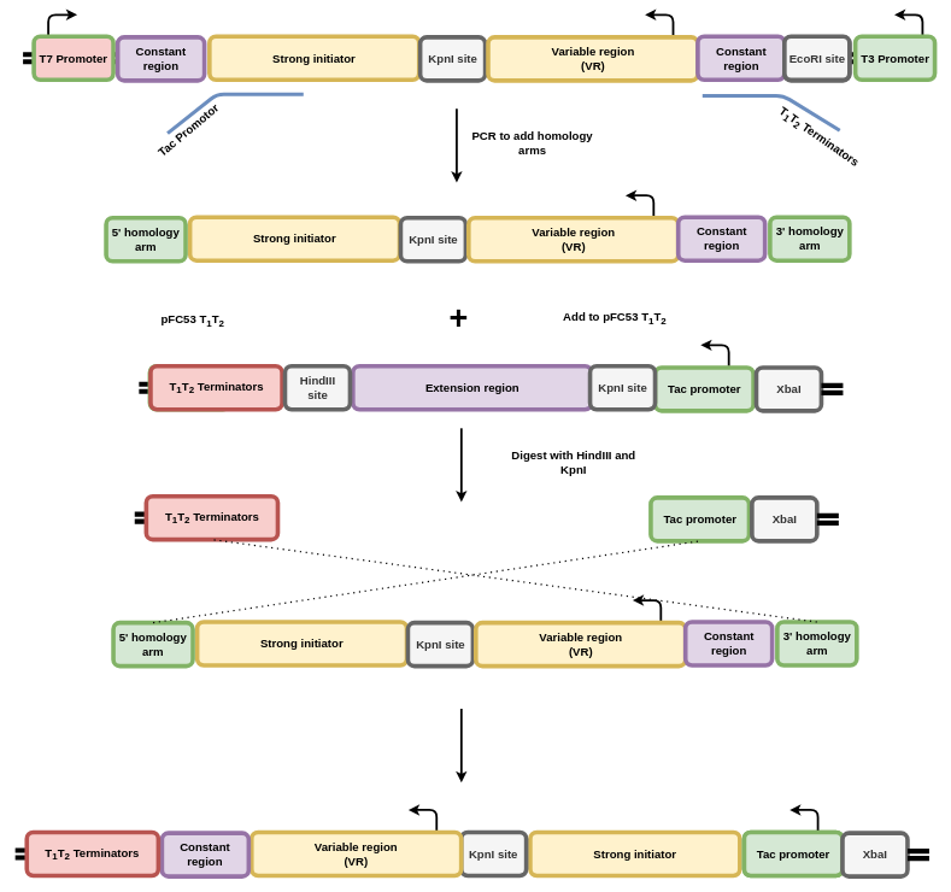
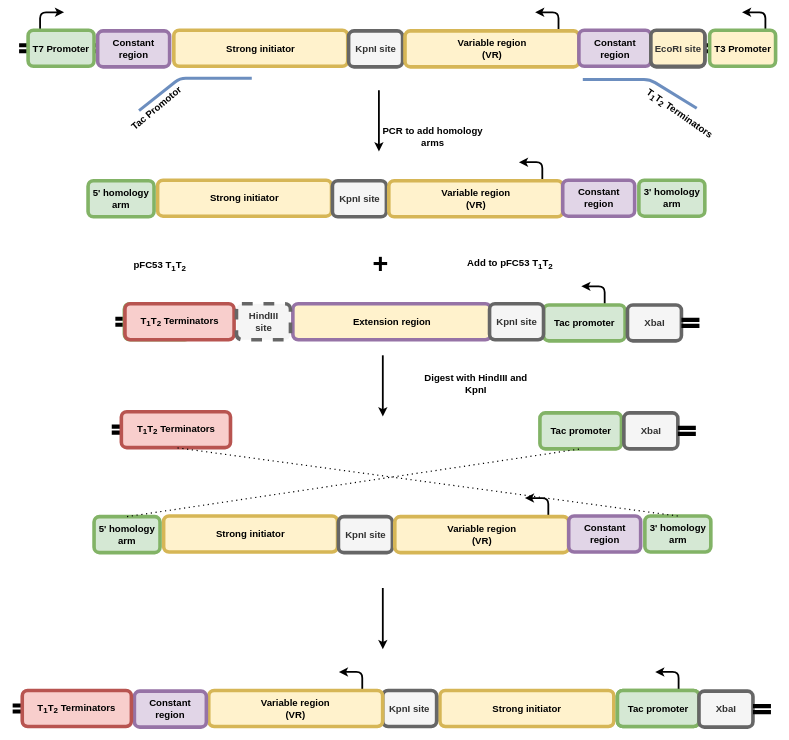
  <mxCell id="0" />
  <mxCell id="1" parent="0" />
  <mxCell id="2" value="" style="endArrow=classic;html=1;strokeWidth=3;fontSize=16;exitX=0.9;exitY=-0.017;exitDx=0;exitDy=0;exitPerimeter=0;fontStyle=1" parent="1" edge="1"><mxGeometry width="50" height="50" relative="1" as="geometry"><mxPoint x="1007.5" y="505.98" as="sourcePoint" /><mxPoint x="968.5" y="477" as="targetPoint" /><Array as="points"><mxPoint x="1007.5" y="477" /></Array></mxGeometry></mxCell>
  <mxCell id="3" value="" style="endArrow=classic;html=1;strokeWidth=3;fontSize=16;exitX=0.9;exitY=-0.017;exitDx=0;exitDy=0;exitPerimeter=0;fontStyle=1" parent="1" edge="1"><mxGeometry width="50" height="50" relative="1" as="geometry"><mxPoint x="930.5" y="48.98" as="sourcePoint" /><mxPoint x="891.5" y="20" as="targetPoint" /><Array as="points"><mxPoint x="930.5" y="20" /></Array></mxGeometry></mxCell>
  <mxCell id="4" value="" style="endArrow=classic;html=1;strokeWidth=3;fontSize=16;fontStyle=1" parent="1" edge="1"><mxGeometry width="50" height="50" relative="1" as="geometry"><mxPoint x="66" y="50" as="sourcePoint" /><mxPoint x="106" y="20" as="targetPoint" /><Array as="points"><mxPoint x="66" y="20" /></Array></mxGeometry></mxCell>
  <mxCell id="5" value="" style="shape=link;html=1;fontSize=16;strokeWidth=7;endArrow=none;fontStyle=1" parent="1" edge="1"><mxGeometry width="100" relative="1" as="geometry"><mxPoint x="31" y="80" as="sourcePoint" /><mxPoint x="171" y="80" as="targetPoint" /></mxGeometry></mxCell>
- <mxCell id="6" value="T7 Promoter" style="rounded=1;whiteSpace=wrap;html=1;strokeWidth=6;rotation=0;fillColor=#f8cecc;strokeColor=#82b366;fontStyle=1;fontSize=16;" parent="1" vertex="1"><mxGeometry x="46" y="50" width="110" height="60" as="geometry" /></mxCell>
+ <mxCell id="6" value="T7 Promoter" style="rounded=1;whiteSpace=wrap;html=1;strokeWidth=6;rotation=0;fillColor=#d5e8d4;strokeColor=#82b366;fontStyle=1;fontSize=16;" parent="1" vertex="1"><mxGeometry x="46" y="50" width="110" height="60" as="geometry" /></mxCell>
  <mxCell id="7" value="&lt;div style=&quot;font-size: 16px&quot;&gt;Strong initiator&lt;/div&gt;" style="rounded=1;whiteSpace=wrap;html=1;fillColor=#fff2cc;strokeColor=#d6b656;fontStyle=1;fontSize=16;strokeWidth=6;" parent="1" vertex="1"><mxGeometry x="289" y="50" width="290" height="60" as="geometry" /></mxCell>
  <mxCell id="8" value="Constant region" style="rounded=1;whiteSpace=wrap;html=1;fillColor=#e1d5e7;strokeColor=#9673a6;fontStyle=1;fontSize=16;strokeWidth=6;" parent="1" vertex="1"><mxGeometry x="162" y="51" width="120" height="60" as="geometry" /></mxCell>
  <mxCell id="9" value="" style="shape=link;html=1;fontSize=16;strokeWidth=7;startArrow=none;fontStyle=1" parent="1" edge="1"><mxGeometry width="100" relative="1" as="geometry"><mxPoint x="1160.5" y="80" as="sourcePoint" /><mxPoint x="1190.5" y="80" as="targetPoint" /></mxGeometry></mxCell>
  <mxCell id="10" value="" style="endArrow=classic;html=1;strokeWidth=3;fontSize=16;exitX=0.9;exitY=-0.017;exitDx=0;exitDy=0;exitPerimeter=0;fontStyle=1" parent="1" edge="1"><mxGeometry width="50" height="50" relative="1" as="geometry"><mxPoint x="1275.5" y="48.98" as="sourcePoint" /><mxPoint x="1236.5" y="20" as="targetPoint" /><Array as="points"><mxPoint x="1275.5" y="20" /></Array></mxGeometry></mxCell>
- <mxCell id="11" value="T3 Promoter" style="rounded=1;whiteSpace=wrap;html=1;strokeWidth=6;rotation=0;fillColor=#d5e8d4;strokeColor=#82b366;fontStyle=1;fontSize=16;" parent="1" vertex="1"><mxGeometry x="1182.5" y="50" width="110" height="60" as="geometry" /></mxCell>
+ <mxCell id="11" value="T3 Promoter" style="rounded=1;whiteSpace=wrap;html=1;strokeWidth=6;rotation=0;fillColor=#fff2cc;strokeColor=#82b366;fontStyle=1;fontSize=16;" parent="1" vertex="1"><mxGeometry x="1182.5" y="50" width="110" height="60" as="geometry" /></mxCell>
  <mxCell id="12" value="&lt;span style=&quot;font-size: 16px;&quot;&gt;KpnI&lt;/span&gt; site" style="rounded=1;whiteSpace=wrap;html=1;fillColor=#f5f5f5;strokeColor=#666666;fontStyle=1;fontSize=16;fontColor=#333333;strokeWidth=6;" parent="1" vertex="1"><mxGeometry x="580.5" y="51" width="90" height="60" as="geometry" /></mxCell>
  <mxCell id="13" value="&lt;div style=&quot;font-size: 16px;&quot;&gt;&lt;span style=&quot;font-size: 16px;&quot;&gt;Variable region&lt;/span&gt;&lt;/div&gt;&lt;div style=&quot;font-size: 16px;&quot;&gt;&lt;span style=&quot;font-size: 16px;&quot;&gt;(VR)&lt;br style=&quot;font-size: 16px;&quot;&gt;&lt;/span&gt;&lt;/div&gt;" style="rounded=1;whiteSpace=wrap;html=1;fillColor=#fff2cc;strokeColor=#d6b656;fontStyle=1;fontSize=16;strokeWidth=6;" parent="1" vertex="1"><mxGeometry x="674.5" y="51" width="290" height="60" as="geometry" /></mxCell>
  <mxCell id="14" value="Constant region" style="rounded=1;whiteSpace=wrap;html=1;fillColor=#e1d5e7;strokeColor=#9673a6;fontStyle=1;fontSize=16;strokeWidth=6;" parent="1" vertex="1"><mxGeometry x="964.5" y="50" width="120" height="60" as="geometry" /></mxCell>
  <mxCell id="15" value="EcoRI site&lt;br&gt;(Digested)" style="rounded=1;whiteSpace=wrap;html=1;fillColor=#f5f5f5;strokeColor=#666666;fontStyle=1;fontSize=16;fontColor=#333333;strokeWidth=6;" parent="1" vertex="1"><mxGeometry x="1084.5" y="51" width="90" height="60" as="geometry" /></mxCell>
- <mxCell id="16" value="EcoRI site" style="rounded=1;whiteSpace=wrap;html=1;fillColor=#f5f5f5;strokeColor=#666666;fontStyle=1;fontSize=16;fontColor=#333333;strokeWidth=6;" parent="1" vertex="1"><mxGeometry x="1084.5" y="50" width="90" height="60" as="geometry" /></mxCell>
+ <mxCell id="16" value="EcoRI site" style="rounded=1;whiteSpace=wrap;html=1;fillColor=#fff2cc;strokeColor=#666666;fontStyle=1;fontSize=16;fontColor=#333333;strokeWidth=6;" parent="1" vertex="1"><mxGeometry x="1084.5" y="50" width="90" height="60" as="geometry" /></mxCell>
  <mxCell id="17" value="" style="endArrow=none;html=1;fontSize=16;strokeWidth=5;fillColor=#dae8fc;strokeColor=#6c8ebf;" parent="1" edge="1"><mxGeometry width="50" height="50" relative="1" as="geometry"><mxPoint x="231" y="184" as="sourcePoint" /><mxPoint x="419" y="130" as="targetPoint" /><Array as="points"><mxPoint x="299" y="130" /></Array></mxGeometry></mxCell>
  <mxCell id="18" value="" style="endArrow=none;html=1;fontSize=16;strokeWidth=5;fillColor=#dae8fc;strokeColor=#6c8ebf;" parent="1" edge="1"><mxGeometry width="50" height="50" relative="1" as="geometry"><mxPoint x="971" y="132" as="sourcePoint" /><mxPoint x="1161" y="180" as="targetPoint" /><Array as="points"><mxPoint x="1083" y="132" /></Array></mxGeometry></mxCell>
  <mxCell id="19" value="T&lt;sub&gt;1&lt;/sub&gt;T&lt;sub&gt;2&lt;/sub&gt; Terminators" style="text;html=1;strokeColor=none;fillColor=none;align=center;verticalAlign=middle;whiteSpace=wrap;rounded=0;fontSize=16;rotation=35;fontStyle=1" parent="1" vertex="1"><mxGeometry x="1061.01" y="180" width="142" height="20" as="geometry" /></mxCell>
  <mxCell id="20" value="Tac Promotor" style="text;html=1;strokeColor=none;fillColor=none;align=center;verticalAlign=middle;whiteSpace=wrap;rounded=0;fontSize=16;rotation=-40;fontStyle=1" parent="1" vertex="1"><mxGeometry x="199.5" y="170" width="120" height="20" as="geometry" /></mxCell>
  <mxCell id="21" value="" style="endArrow=classic;html=1;fontSize=16;strokeWidth=3;" parent="1" edge="1"><mxGeometry width="50" height="50" relative="1" as="geometry"><mxPoint x="631" y="150" as="sourcePoint" /><mxPoint x="631" y="252" as="targetPoint" /><Array as="points"><mxPoint x="631" y="204" /></Array></mxGeometry></mxCell>
- <mxCell id="22" value="PCR to add homology arms" style="text;html=1;strokeColor=none;fillColor=none;align=center;verticalAlign=middle;whiteSpace=wrap;rounded=0;fontSize=16;fontStyle=1" parent="1" vertex="1"><mxGeometry x="647" y="188" width="178" height="20" as="geometry" /></mxCell>
+ <mxCell id="22" value="PCR to add homology arms" style="text;html=1;strokeColor=none;fillColor=none;align=center;verticalAlign=middle;whiteSpace=wrap;rounded=0;fontSize=16;fontStyle=1" parent="1" vertex="1"><mxGeometry x="632" y="218" width="178" height="20" as="geometry" /></mxCell>
  <mxCell id="23" value="" style="endArrow=classic;html=1;strokeWidth=3;fontSize=16;exitX=0.9;exitY=-0.017;exitDx=0;exitDy=0;exitPerimeter=0;fontStyle=1" parent="1" edge="1"><mxGeometry width="50" height="50" relative="1" as="geometry"><mxPoint x="903.5" y="298.98" as="sourcePoint" /><mxPoint x="864.5" y="270" as="targetPoint" /><Array as="points"><mxPoint x="903.5" y="270" /></Array></mxGeometry></mxCell>
  <mxCell id="24" value="&lt;div style=&quot;font-size: 16px&quot;&gt;Strong initiator&lt;/div&gt;" style="rounded=1;whiteSpace=wrap;html=1;fillColor=#fff2cc;strokeColor=#d6b656;fontStyle=1;fontSize=16;strokeWidth=6;" parent="1" vertex="1"><mxGeometry x="262" y="300" width="290" height="60" as="geometry" /></mxCell>
  <mxCell id="25" value="&lt;span style=&quot;font-size: 16px;&quot;&gt;KpnI&lt;/span&gt; site" style="rounded=1;whiteSpace=wrap;html=1;fillColor=#f5f5f5;strokeColor=#666666;fontStyle=1;fontSize=16;fontColor=#333333;strokeWidth=6;" parent="1" vertex="1"><mxGeometry x="553.5" y="301" width="90" height="60" as="geometry" /></mxCell>
  <mxCell id="26" value="&lt;div style=&quot;font-size: 16px;&quot;&gt;&lt;span style=&quot;font-size: 16px;&quot;&gt;Variable region&lt;/span&gt;&lt;/div&gt;&lt;div style=&quot;font-size: 16px;&quot;&gt;&lt;span style=&quot;font-size: 16px;&quot;&gt;(VR)&lt;br style=&quot;font-size: 16px;&quot;&gt;&lt;/span&gt;&lt;/div&gt;" style="rounded=1;whiteSpace=wrap;html=1;fillColor=#fff2cc;strokeColor=#d6b656;fontStyle=1;fontSize=16;strokeWidth=6;" parent="1" vertex="1"><mxGeometry x="647.5" y="301" width="290" height="60" as="geometry" /></mxCell>
  <mxCell id="27" value="Constant region" style="rounded=1;whiteSpace=wrap;html=1;fillColor=#e1d5e7;strokeColor=#9673a6;fontStyle=1;fontSize=16;strokeWidth=6;" parent="1" vertex="1"><mxGeometry x="937.5" y="300" width="120" height="60" as="geometry" /></mxCell>
  <mxCell id="28" value="" style="shape=link;html=1;fontSize=16;strokeWidth=7;endArrow=none;fontStyle=1" parent="1" edge="1"><mxGeometry width="100" relative="1" as="geometry"><mxPoint x="185.5" y="716" as="sourcePoint" /><mxPoint x="325.5" y="716" as="targetPoint" /></mxGeometry></mxCell>
  <mxCell id="29" value="" style="shape=link;html=1;fontSize=16;strokeWidth=7;endArrow=none;fontStyle=1" parent="1" edge="1"><mxGeometry width="100" relative="1" as="geometry"><mxPoint x="191.5" y="536" as="sourcePoint" /><mxPoint x="331.5" y="536" as="targetPoint" /></mxGeometry></mxCell>
  <mxCell id="30" value="T7 Promotor" style="rounded=1;whiteSpace=wrap;html=1;strokeWidth=6;rotation=0;fillColor=#d5e8d4;strokeColor=#82b366;fontStyle=1;fontSize=16;" parent="1" vertex="1"><mxGeometry x="206.5" y="506" width="110" height="60" as="geometry" /></mxCell>
  <mxCell id="31" value="Tac promoter" style="rounded=1;whiteSpace=wrap;html=1;strokeWidth=6;rotation=0;fillColor=#d5e8d4;strokeColor=#82b366;fontStyle=1;fontSize=16;" parent="1" vertex="1"><mxGeometry x="905.5" y="508" width="136" height="60" as="geometry" /></mxCell>
- <mxCell id="32" value="Extension region" style="rounded=1;whiteSpace=wrap;html=1;strokeWidth=6;rotation=0;fillColor=#e1d5e7;strokeColor=#9673a6;fontStyle=1;fontSize=16;" parent="1" vertex="1"><mxGeometry x="487.5" y="506" width="330" height="60" as="geometry" /></mxCell>
+ <mxCell id="32" value="Extension region" style="rounded=1;whiteSpace=wrap;html=1;strokeWidth=6;rotation=0;fillColor=#fff2cc;strokeColor=#9673a6;fontStyle=1;fontSize=16;" parent="1" vertex="1"><mxGeometry x="487.5" y="506" width="330" height="60" as="geometry" /></mxCell>
  <mxCell id="33" value="KpnI site" style="rounded=1;whiteSpace=wrap;html=1;fillColor=#f5f5f5;strokeColor=#666666;fontStyle=1;fontSize=16;fontColor=#333333;strokeWidth=6;" parent="1" vertex="1"><mxGeometry x="815.5" y="506" width="90" height="60" as="geometry" /></mxCell>
  <mxCell id="34" value="XbaI" style="rounded=1;whiteSpace=wrap;html=1;fillColor=#f5f5f5;strokeColor=#666666;fontStyle=1;fontSize=16;fontColor=#333333;strokeWidth=6;" parent="1" vertex="1"><mxGeometry x="1045.5" y="508" width="90" height="60" as="geometry" /></mxCell>
  <mxCell id="35" value="T&lt;sub&gt;1&lt;/sub&gt;T&lt;sub&gt;2&lt;/sub&gt; Terminators" style="rounded=1;whiteSpace=wrap;html=1;strokeWidth=6;rotation=0;fillColor=#f8cecc;strokeColor=#b85450;fontStyle=1;fontSize=16;" parent="1" vertex="1"><mxGeometry x="207.5" y="506" width="182" height="60" as="geometry" /></mxCell>
- <mxCell id="36" value="HindIII&lt;br&gt;site" style="rounded=1;whiteSpace=wrap;html=1;fillColor=#f5f5f5;strokeColor=#666666;fontStyle=1;fontSize=16;fontColor=#333333;strokeWidth=6;" parent="1" vertex="1"><mxGeometry x="393.5" y="506" width="90" height="60" as="geometry" /></mxCell>
+ <mxCell id="36" value="HindIII&lt;br&gt;site" style="rounded=1;whiteSpace=wrap;html=1;fillColor=#f5f5f5;strokeColor=#666666;fontStyle=1;fontSize=16;fontColor=#333333;strokeWidth=6;dashed=1;" parent="1" vertex="1"><mxGeometry x="393.5" y="506" width="90" height="60" as="geometry" /></mxCell>
  <mxCell id="37" value="Tac promoter" style="rounded=1;whiteSpace=wrap;html=1;strokeWidth=6;rotation=0;fillColor=#d5e8d4;strokeColor=#82b366;fontStyle=1;fontSize=16;" parent="1" vertex="1"><mxGeometry x="899.5" y="688" width="136" height="60" as="geometry" /></mxCell>
  <mxCell id="38" value="XbaI" style="rounded=1;whiteSpace=wrap;html=1;fillColor=#f5f5f5;strokeColor=#666666;fontStyle=1;fontSize=16;fontColor=#333333;strokeWidth=6;" parent="1" vertex="1"><mxGeometry x="1039.5" y="688" width="90" height="60" as="geometry" /></mxCell>
  <mxCell id="39" value="T&lt;sub&gt;1&lt;/sub&gt;T&lt;sub&gt;2&lt;/sub&gt; Terminators" style="rounded=1;whiteSpace=wrap;html=1;strokeWidth=6;rotation=0;fillColor=#f8cecc;strokeColor=#b85450;fontStyle=1;fontSize=16;" parent="1" vertex="1"><mxGeometry x="201.5" y="686" width="182" height="60" as="geometry" /></mxCell>
  <mxCell id="40" value="Add to pFC53 T&lt;sub&gt;1&lt;/sub&gt;T&lt;sub&gt;2&lt;/sub&gt;" style="text;html=1;strokeColor=none;fillColor=none;align=center;verticalAlign=middle;whiteSpace=wrap;rounded=0;fontSize=16;fontStyle=1" parent="1" vertex="1"><mxGeometry x="760.5" y="430" width="178" height="20" as="geometry" /></mxCell>
  <mxCell id="41" value="&lt;font style=&quot;font-size: 45px&quot;&gt;+&lt;/font&gt;" style="text;html=1;strokeColor=none;fillColor=none;align=center;verticalAlign=middle;whiteSpace=wrap;rounded=0;fontSize=16;fontStyle=1" parent="1" vertex="1"><mxGeometry x="613.5" y="430" width="40" height="20" as="geometry" /></mxCell>
  <mxCell id="42" value="" style="shape=link;html=1;fontSize=16;strokeWidth=7;startArrow=none;fontStyle=1" parent="1" edge="1"><mxGeometry width="100" relative="1" as="geometry"><mxPoint x="1135.5" y="538" as="sourcePoint" /><mxPoint x="1165.5" y="538" as="targetPoint" /></mxGeometry></mxCell>
  <mxCell id="43" value="" style="endArrow=classic;html=1;fontSize=16;strokeWidth=3;" parent="1" edge="1"><mxGeometry width="50" height="50" relative="1" as="geometry"><mxPoint x="637.5" y="592" as="sourcePoint" /><mxPoint x="637.5" y="694" as="targetPoint" /><Array as="points"><mxPoint x="637.5" y="646" /></Array></mxGeometry></mxCell>
  <mxCell id="44" value="Digest with HindIII and KpnI" style="text;html=1;strokeColor=none;fillColor=none;align=center;verticalAlign=middle;whiteSpace=wrap;rounded=0;fontSize=16;fontStyle=1" parent="1" vertex="1"><mxGeometry x="703.5" y="630" width="178" height="20" as="geometry" /></mxCell>
  <mxCell id="45" value="" style="shape=link;html=1;fontSize=16;strokeWidth=7;startArrow=none;fontStyle=1" parent="1" edge="1"><mxGeometry width="100" relative="1" as="geometry"><mxPoint x="1129.5" y="718" as="sourcePoint" /><mxPoint x="1159.5" y="718" as="targetPoint" /></mxGeometry></mxCell>
  <mxCell id="46" value="&lt;span style=&quot;font-weight: 700&quot;&gt;pFC53 T&lt;/span&gt;&lt;sub style=&quot;font-weight: 700&quot;&gt;1&lt;/sub&gt;&lt;span style=&quot;font-weight: 700&quot;&gt;T&lt;/span&gt;&lt;sub style=&quot;font-weight: 700&quot;&gt;2&lt;/sub&gt;" style="text;html=1;strokeColor=none;fillColor=none;align=center;verticalAlign=middle;whiteSpace=wrap;rounded=0;fontSize=16;" parent="1" vertex="1"><mxGeometry x="162" y="433" width="208" height="20" as="geometry" /></mxCell>
  <mxCell id="47" value="5' homology arm" style="rounded=1;whiteSpace=wrap;html=1;strokeWidth=6;rotation=0;fillColor=#d5e8d4;strokeColor=#82b366;fontStyle=1;fontSize=16;" parent="1" vertex="1"><mxGeometry x="146" y="301" width="110" height="60" as="geometry" /></mxCell>
  <mxCell id="48" value="3' homology arm" style="rounded=1;whiteSpace=wrap;html=1;strokeWidth=6;rotation=0;fillColor=#d5e8d4;strokeColor=#82b366;fontStyle=1;fontSize=16;" parent="1" vertex="1"><mxGeometry x="1064.5" y="300" width="110" height="60" as="geometry" /></mxCell>
  <mxCell id="49" value="" style="endArrow=classic;html=1;strokeWidth=3;fontSize=16;exitX=0.9;exitY=-0.017;exitDx=0;exitDy=0;exitPerimeter=0;fontStyle=1" parent="1" edge="1"><mxGeometry width="50" height="50" relative="1" as="geometry"><mxPoint x="913.5" y="858.98" as="sourcePoint" /><mxPoint x="874.5" y="830" as="targetPoint" /><Array as="points"><mxPoint x="913.5" y="830" /></Array></mxGeometry></mxCell>
  <mxCell id="50" value="&lt;div style=&quot;font-size: 16px&quot;&gt;Strong initiator&lt;/div&gt;" style="rounded=1;whiteSpace=wrap;html=1;fillColor=#fff2cc;strokeColor=#d6b656;fontStyle=1;fontSize=16;strokeWidth=6;" parent="1" vertex="1"><mxGeometry x="272" y="860" width="290" height="60" as="geometry" /></mxCell>
  <mxCell id="51" value="&lt;span style=&quot;font-size: 16px;&quot;&gt;KpnI&lt;/span&gt; site" style="rounded=1;whiteSpace=wrap;html=1;fillColor=#f5f5f5;strokeColor=#666666;fontStyle=1;fontSize=16;fontColor=#333333;strokeWidth=6;" parent="1" vertex="1"><mxGeometry x="563.5" y="861" width="90" height="60" as="geometry" /></mxCell>
  <mxCell id="52" value="&lt;div style=&quot;font-size: 16px;&quot;&gt;&lt;span style=&quot;font-size: 16px;&quot;&gt;Variable region&lt;/span&gt;&lt;/div&gt;&lt;div style=&quot;font-size: 16px;&quot;&gt;&lt;span style=&quot;font-size: 16px;&quot;&gt;(VR)&lt;br style=&quot;font-size: 16px;&quot;&gt;&lt;/span&gt;&lt;/div&gt;" style="rounded=1;whiteSpace=wrap;html=1;fillColor=#fff2cc;strokeColor=#d6b656;fontStyle=1;fontSize=16;strokeWidth=6;" parent="1" vertex="1"><mxGeometry x="657.5" y="861" width="290" height="60" as="geometry" /></mxCell>
  <mxCell id="53" value="Constant region" style="rounded=1;whiteSpace=wrap;html=1;fillColor=#e1d5e7;strokeColor=#9673a6;fontStyle=1;fontSize=16;strokeWidth=6;" parent="1" vertex="1"><mxGeometry x="947.5" y="860" width="120" height="60" as="geometry" /></mxCell>
  <mxCell id="54" value="5' homology arm" style="rounded=1;whiteSpace=wrap;html=1;strokeWidth=6;rotation=0;fillColor=#d5e8d4;strokeColor=#82b366;fontStyle=1;fontSize=16;" parent="1" vertex="1"><mxGeometry x="156" y="861" width="110" height="60" as="geometry" /></mxCell>
  <mxCell id="55" value="3' homology arm" style="rounded=1;whiteSpace=wrap;html=1;strokeWidth=6;rotation=0;fillColor=#d5e8d4;strokeColor=#82b366;fontStyle=1;fontSize=16;" parent="1" vertex="1"><mxGeometry x="1074.5" y="860" width="110" height="60" as="geometry" /></mxCell>
  <mxCell id="56" value="" style="endArrow=none;dashed=1;html=1;dashPattern=1 3;strokeWidth=2;fontSize=16;entryX=0.5;entryY=1;entryDx=0;entryDy=0;exitX=0.5;exitY=0;exitDx=0;exitDy=0;" parent="1" source="54" target="37" edge="1"><mxGeometry width="50" height="50" relative="1" as="geometry"><mxPoint x="1060" y="-94" as="sourcePoint" /><mxPoint x="190" y="-210" as="targetPoint" /></mxGeometry></mxCell>
  <mxCell id="57" value="" style="endArrow=none;dashed=1;html=1;dashPattern=1 3;strokeWidth=2;fontSize=16;entryX=0.5;entryY=1;entryDx=0;entryDy=0;exitX=0.5;exitY=0;exitDx=0;exitDy=0;" parent="1" source="55" target="39" edge="1"><mxGeometry width="50" height="50" relative="1" as="geometry"><mxPoint x="221" y="871" as="sourcePoint" /><mxPoint x="977.5" y="758" as="targetPoint" /></mxGeometry></mxCell>
  <mxCell id="58" value="" style="endArrow=classic;html=1;fontSize=16;strokeWidth=3;" parent="1" edge="1"><mxGeometry width="50" height="50" relative="1" as="geometry"><mxPoint x="637.5" y="980" as="sourcePoint" /><mxPoint x="637.5" y="1082" as="targetPoint" /><Array as="points"><mxPoint x="637.5" y="1034" /></Array></mxGeometry></mxCell>
  <mxCell id="59" value="" style="endArrow=classic;html=1;strokeWidth=3;fontSize=16;exitX=0.9;exitY=-0.017;exitDx=0;exitDy=0;exitPerimeter=0;fontStyle=1" parent="1" edge="1"><mxGeometry width="50" height="50" relative="1" as="geometry"><mxPoint x="603.25" y="1148.98" as="sourcePoint" /><mxPoint x="564.25" y="1120" as="targetPoint" /><Array as="points"><mxPoint x="603.25" y="1120" /></Array></mxGeometry></mxCell>
  <mxCell id="60" value="&lt;div style=&quot;font-size: 16px&quot;&gt;Strong initiator&lt;/div&gt;" style="rounded=1;whiteSpace=wrap;html=1;fillColor=#fff2cc;strokeColor=#d6b656;fontStyle=1;fontSize=16;strokeWidth=6;" parent="1" vertex="1"><mxGeometry x="732.75" y="1151" width="290" height="60" as="geometry" /></mxCell>
  <mxCell id="61" value="&lt;span style=&quot;font-size: 16px;&quot;&gt;KpnI&lt;/span&gt; site" style="rounded=1;whiteSpace=wrap;html=1;fillColor=#f5f5f5;strokeColor=#666666;fontStyle=1;fontSize=16;fontColor=#333333;strokeWidth=6;" parent="1" vertex="1"><mxGeometry x="637.25" y="1151" width="90" height="60" as="geometry" /></mxCell>
  <mxCell id="62" value="&lt;div style=&quot;font-size: 16px;&quot;&gt;&lt;span style=&quot;font-size: 16px;&quot;&gt;Variable region&lt;/span&gt;&lt;/div&gt;&lt;div style=&quot;font-size: 16px;&quot;&gt;&lt;span style=&quot;font-size: 16px;&quot;&gt;(VR)&lt;br style=&quot;font-size: 16px;&quot;&gt;&lt;/span&gt;&lt;/div&gt;" style="rounded=1;whiteSpace=wrap;html=1;fillColor=#fff2cc;strokeColor=#d6b656;fontStyle=1;fontSize=16;strokeWidth=6;" parent="1" vertex="1"><mxGeometry x="347.25" y="1151" width="290" height="60" as="geometry" /></mxCell>
  <mxCell id="63" value="Constant region" style="rounded=1;whiteSpace=wrap;html=1;fillColor=#e1d5e7;strokeColor=#9673a6;fontStyle=1;fontSize=16;strokeWidth=6;" parent="1" vertex="1"><mxGeometry x="223.25" y="1152" width="120" height="60" as="geometry" /></mxCell>
  <mxCell id="64" value="" style="shape=link;html=1;fontSize=16;strokeWidth=7;endArrow=none;fontStyle=1" parent="1" edge="1"><mxGeometry width="100" relative="1" as="geometry"><mxPoint x="20.25" y="1181" as="sourcePoint" /><mxPoint x="160.25" y="1181" as="targetPoint" /></mxGeometry></mxCell>
  <mxCell id="65" value="T&lt;sub&gt;1&lt;/sub&gt;T&lt;sub&gt;2&lt;/sub&gt; Terminators" style="rounded=1;whiteSpace=wrap;html=1;strokeWidth=6;rotation=0;fillColor=#f8cecc;strokeColor=#b85450;fontStyle=1;fontSize=16;" parent="1" vertex="1"><mxGeometry x="36.25" y="1151" width="182" height="60" as="geometry" /></mxCell>
  <mxCell id="66" value="Tac promotor" style="rounded=1;whiteSpace=wrap;html=1;strokeWidth=6;rotation=0;fillColor=#d5e8d4;strokeColor=#82b366;fontStyle=1;fontSize=16;" parent="1" vertex="1"><mxGeometry x="1028.75" y="1151" width="136" height="60" as="geometry" /></mxCell>
  <mxCell id="67" value="" style="endArrow=classic;html=1;strokeWidth=3;fontSize=16;exitX=0.9;exitY=-0.017;exitDx=0;exitDy=0;exitPerimeter=0;fontStyle=1" parent="1" edge="1"><mxGeometry width="50" height="50" relative="1" as="geometry"><mxPoint x="1130.75" y="1148.98" as="sourcePoint" /><mxPoint x="1091.75" y="1120" as="targetPoint" /><Array as="points"><mxPoint x="1130.75" y="1120" /></Array></mxGeometry></mxCell>
  <mxCell id="68" value="Tac promoter" style="rounded=1;whiteSpace=wrap;html=1;strokeWidth=6;rotation=0;fillColor=#d5e8d4;strokeColor=#82b366;fontStyle=1;fontSize=16;" parent="1" vertex="1"><mxGeometry x="1028.75" y="1151" width="136" height="60" as="geometry" /></mxCell>
  <mxCell id="69" value="XbaI" style="rounded=1;whiteSpace=wrap;html=1;fillColor=#f5f5f5;strokeColor=#666666;fontStyle=1;fontSize=16;fontColor=#333333;strokeWidth=6;" parent="1" vertex="1"><mxGeometry x="1164.75" y="1152" width="90" height="60" as="geometry" /></mxCell>
  <mxCell id="70" value="" style="shape=link;html=1;fontSize=16;strokeWidth=7;startArrow=none;fontStyle=1" parent="1" edge="1"><mxGeometry width="100" relative="1" as="geometry"><mxPoint x="1254.75" y="1182" as="sourcePoint" /><mxPoint x="1284.75" y="1182" as="targetPoint" /></mxGeometry></mxCell>
